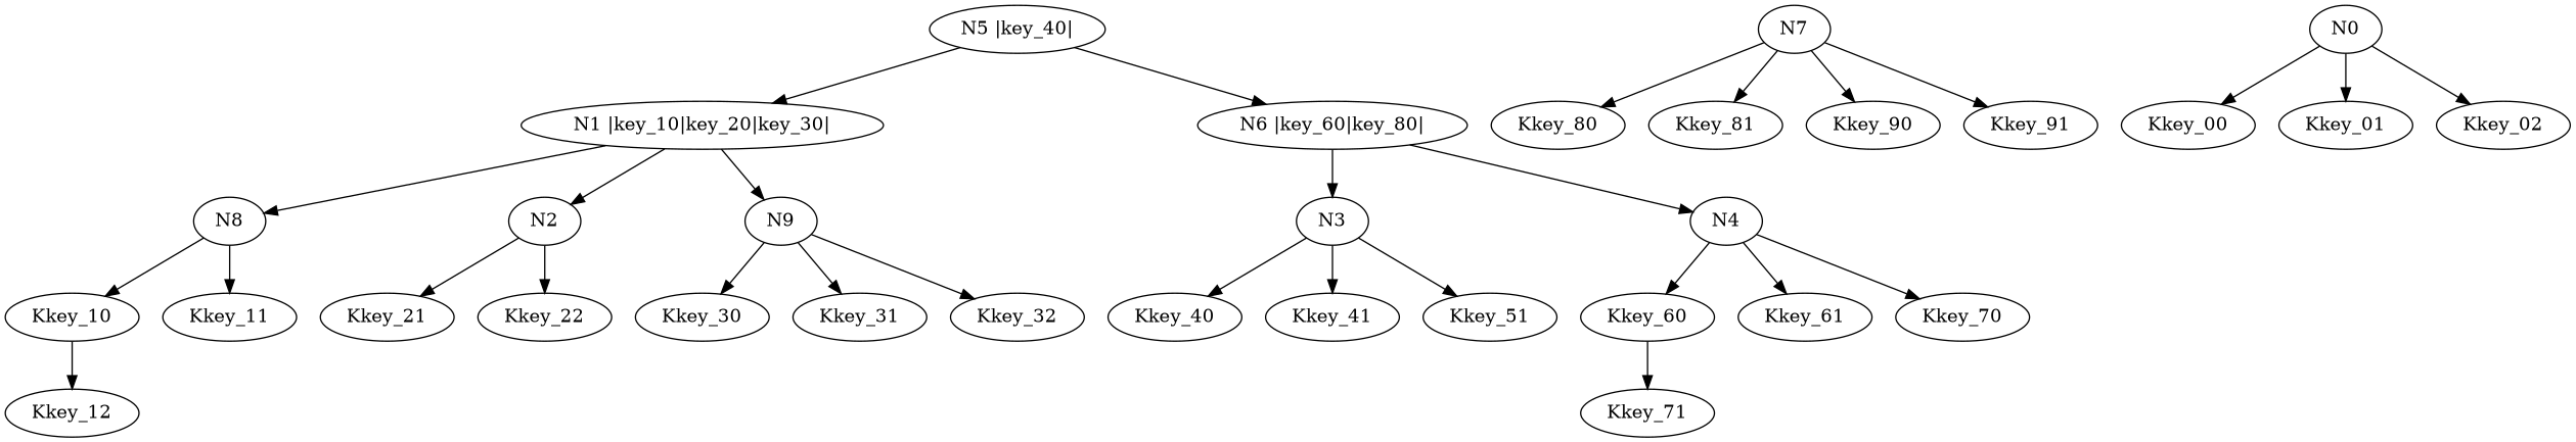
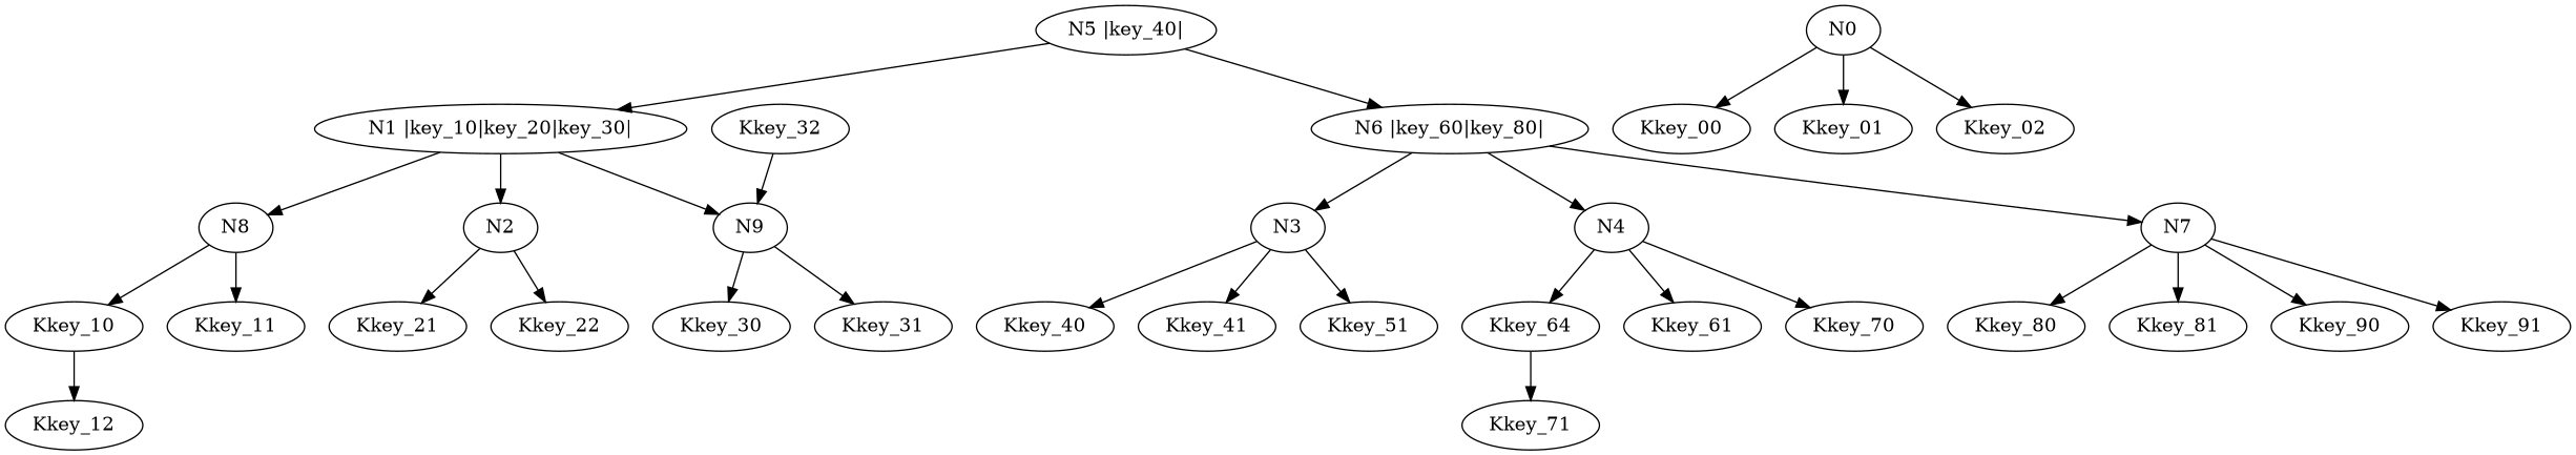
  digraph {
    n1 [label="N5 |key_40|"]
    n2 [label="N1 |key_10|key_20|key_30|"]
    n3 [label="N6 |key_60|key_80|"]
    N8
    N2
    N9
    N3
    N4
    N7
    N0
    Kkey_00
    Kkey_01
    Kkey_02
    Kkey_10
    Kkey_11
    Kkey_21
    Kkey_22
    Kkey_30
    Kkey_31
    Kkey_32
    Kkey_12
    Kkey_40
    Kkey_41
    Kkey_51
-   Kkey_60
+   Kkey_60 [label=Kkey_64]
    Kkey_61
    Kkey_70
    Kkey_80
    Kkey_81
    Kkey_90
    Kkey_91
    Kkey_71
    n1 -> n2
    n1 -> n3
    n2 -> N8
    n2 -> N2
    n2 -> N9
    n3 -> N3
    n3 -> N4
+   n3 -> N7
    N8 -> Kkey_10
    N8 -> Kkey_11
    N2 -> Kkey_21
    N2 -> Kkey_22
    N9 -> Kkey_30
    N9 -> Kkey_31
-   N9 -> Kkey_32
+   Kkey_32 -> N9
    N3 -> Kkey_40
    N3 -> Kkey_41
    N3 -> Kkey_51
    N4 -> Kkey_60
    N4 -> Kkey_61
    N4 -> Kkey_70
    N7 -> Kkey_80
    N7 -> Kkey_81
    N7 -> Kkey_90
    N7 -> Kkey_91
    N0 -> Kkey_00
    N0 -> Kkey_01
    N0 -> Kkey_02
    Kkey_10 -> Kkey_12
    Kkey_60 -> Kkey_71
  }
